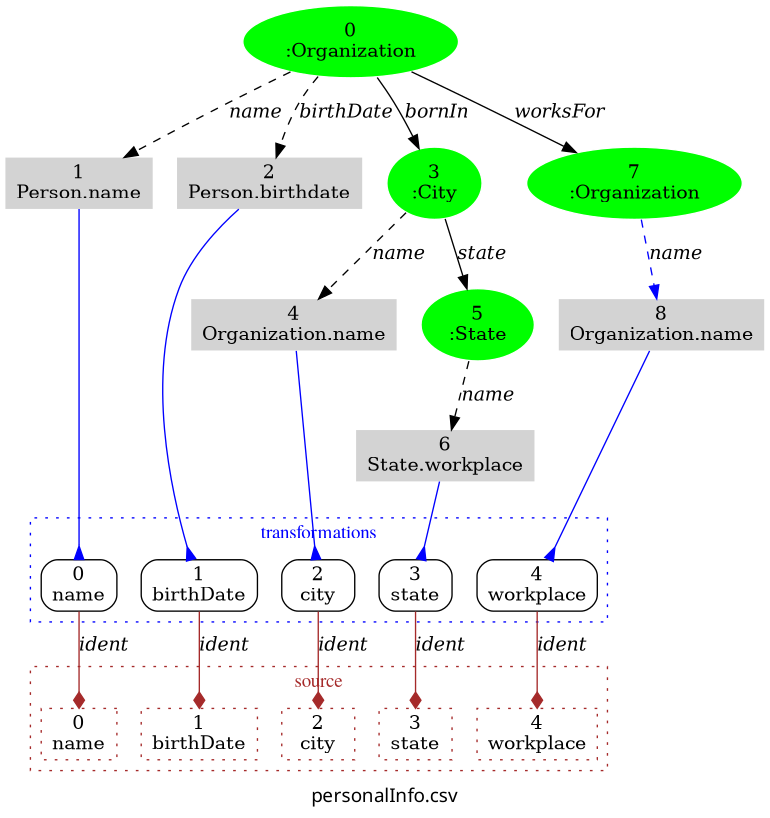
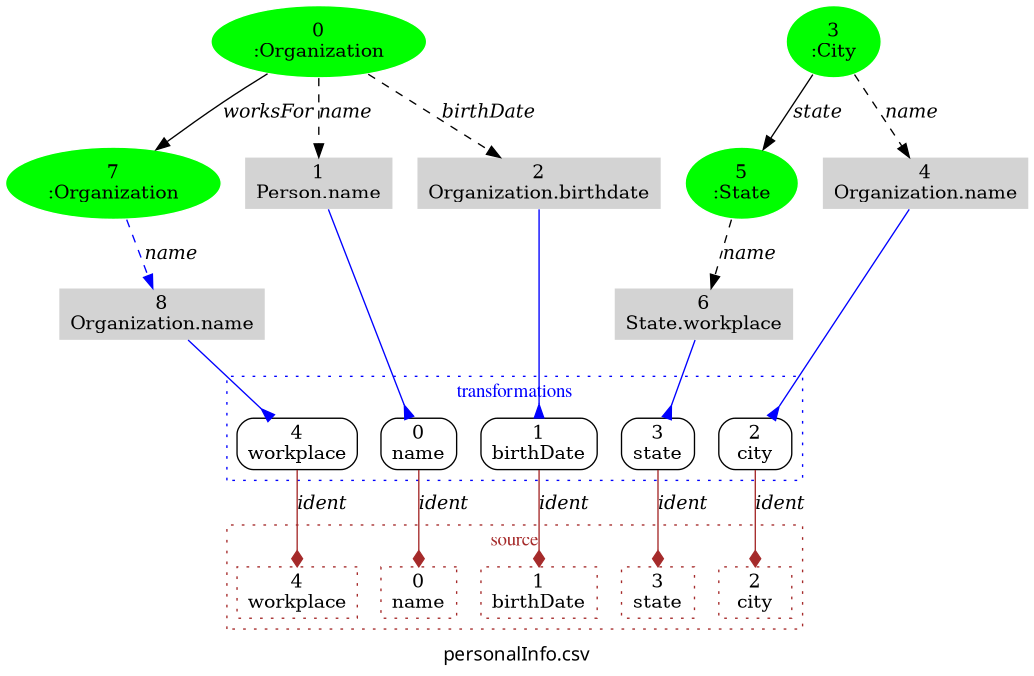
  digraph {
    fontname="times:bold"
    label="personalInfo.csv"
    remincross=true
    splines=true
    node [color=white shape=box style=filled]
    edge [fontname="times-italic"]
    n1 [color=brown label="0\nname" style=dotted]
    n2 [color=brown label="1\nbirthDate" style=dotted]
    n3 [color=brown label="2\ncity" style=dotted]
    n4 [color=brown label="3\nstate" style=dotted]
    n5 [color=brown label="4\nworkplace" style=dotted]
    n6 [label="0\nname" style=rounded color=""]
    n7 [label="1\nbirthDate" style=rounded color=""]
    n8 [label="2\ncity" style=rounded color=""]
    n9 [label="3\nstate" style=rounded color=""]
    n10 [label="4\nworkplace" style=rounded color=""]
    n11 [fillcolor=green label="0\n:Organization" shape=ellipse]
    n12 [fillcolor=lightgrey label="1\nPerson.name" shape=plaintext]
-   n13 [fillcolor=lightgrey label="2\nPerson.birthdate" shape=plaintext]
+   n13 [fillcolor=lightgrey label="2\nOrganization.birthdate" shape=plaintext]
    n14 [fillcolor=green label="3\n:City" shape=ellipse]
    n15 [fillcolor=green label="7\n:Organization" shape=ellipse]
    n16 [fillcolor=lightgrey label="4\nOrganization.name" shape=plaintext]
    n17 [fillcolor=green label="5\n:State" shape=ellipse]
    n18 [fillcolor=lightgrey label="8\nOrganization.name" shape=plaintext]
    n19 [fillcolor=lightgrey label="6\nState.workplace" shape=plaintext]
    subgraph cluster_1 {
      color=brown
      fontcolor=brown
      fontname=times
      label=source
      rank=same
      style=dotted
      n1
      n2
      n3
      n4
      n5
    }
    subgraph cluster_2 {
      color=blue
      fontcolor=blue
      fontname=times
      label=transformations
      rank=same
      style=dotted
      n6
      n7
      n8
      n9
      n10
    }
    n6 -> n1 [arrowhead=diamond color=brown label=ident]
    n7 -> n2 [arrowhead=diamond color=brown label=ident]
    n8 -> n3 [arrowhead=diamond color=brown label=ident]
    n9 -> n4 [arrowhead=diamond color=brown label=ident]
    n10 -> n5 [arrowhead=diamond color=brown label=ident]
    n11 -> n12 [label=name style=dashed]
    n11 -> n13 [label=birthDate style=dashed]
-   n11 -> n14 [label=bornIn]
    n11 -> n15 [label=worksFor]
    n12 -> n6 [arrowhead=inv arrowtail=inv color=blue fontname=""]
    n13 -> n7 [arrowhead=inv arrowtail=inv color=blue fontname=""]
    n14 -> n16 [label=name style=dashed]
    n14 -> n17 [label=state]
    n15 -> n18 [color=blue label=name style=dashed]
    n16 -> n8 [arrowhead=inv arrowtail=inv color=blue fontname=""]
    n17 -> n19 [label=name style=dashed]
    n18 -> n10 [arrowhead=inv arrowtail=inv color=blue fontname=""]
    n19 -> n9 [arrowhead=inv arrowtail=inv color=blue fontname=""]
  }
